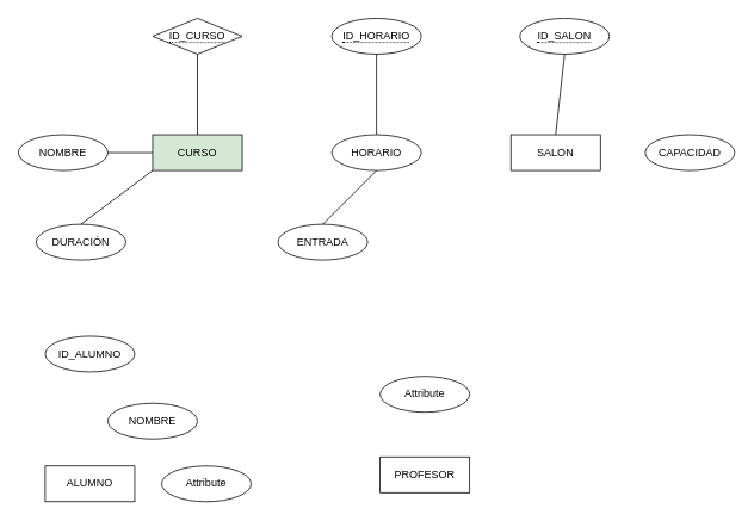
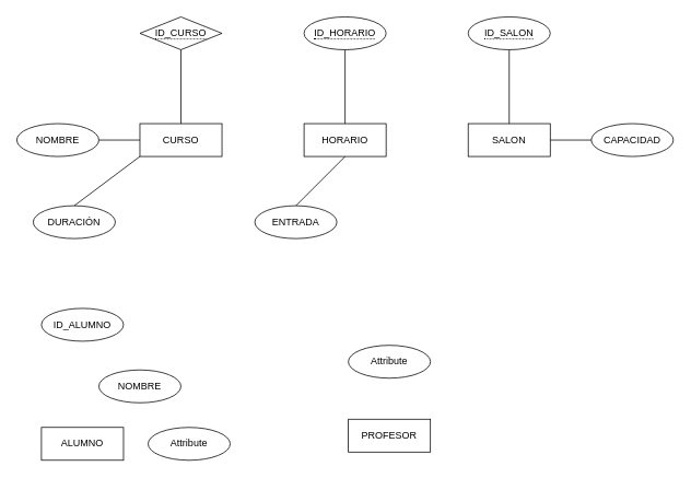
  <mxCell id="0" />
  <mxCell id="1" parent="0" />
- <mxCell id="2" value="HORARIO" style="ellipse;whiteSpace=wrap;html=1;align=center;" vertex="1" parent="1"><mxGeometry x="370" y="150" width="100" height="40" as="geometry" /></mxCell>
- <mxCell id="3" value="CURSO" style="whiteSpace=wrap;html=1;align=center;fillColor=#d5e8d4;" vertex="1" parent="1"><mxGeometry x="170" y="150" width="100" height="40" as="geometry" /></mxCell>
+ <mxCell id="2" value="HORARIO" style="whiteSpace=wrap;html=1;align=center;" vertex="1" parent="1"><mxGeometry x="370" y="150" width="100" height="40" as="geometry" /></mxCell>
+ <mxCell id="3" value="CURSO" style="whiteSpace=wrap;html=1;align=center;" vertex="1" parent="1"><mxGeometry x="170" y="150" width="100" height="40" as="geometry" /></mxCell>
  <mxCell id="4" value="SALON" style="whiteSpace=wrap;html=1;align=center;" vertex="1" parent="1"><mxGeometry x="570" y="150" width="100" height="40" as="geometry" /></mxCell>
  <mxCell id="5" value="&lt;span style=&quot;border-bottom: 1px dotted&quot;&gt;ID_CURSO&lt;/span&gt;" style="rhombus;whiteSpace=wrap;html=1;align=center;" vertex="1" parent="1"><mxGeometry x="170" y="20" width="100" height="40" as="geometry" /></mxCell>
- <mxCell id="6" value="&lt;span style=&quot;border-bottom: 1px dotted&quot;&gt;ID_SALON&lt;/span&gt;" style="ellipse;whiteSpace=wrap;html=1;align=center;" vertex="1" parent="1"><mxGeometry x="580" y="20" width="100" height="40" as="geometry" /></mxCell>
+ <mxCell id="6" value="&lt;span style=&quot;border-bottom: 1px dotted&quot;&gt;ID_SALON&lt;/span&gt;" style="ellipse;whiteSpace=wrap;html=1;align=center;" vertex="1" parent="1"><mxGeometry x="570" y="20" width="100" height="40" as="geometry" /></mxCell>
  <mxCell id="7" value="&lt;span style=&quot;border-bottom: 1px dotted&quot;&gt;ID_HORARIO&lt;/span&gt;" style="ellipse;whiteSpace=wrap;html=1;align=center;" vertex="1" parent="1"><mxGeometry x="370" y="20" width="100" height="40" as="geometry" /></mxCell>
  <mxCell id="8" value="" style="endArrow=none;html=1;rounded=0;exitX=0.5;exitY=1;exitDx=0;exitDy=0;entryX=0.5;entryY=0;entryDx=0;entryDy=0;" edge="1" parent="1" source="5" target="3"><mxGeometry relative="1" as="geometry"><mxPoint x="340" y="170" as="sourcePoint" /><mxPoint x="500" y="170" as="targetPoint" /></mxGeometry></mxCell>
  <mxCell id="9" value="" style="endArrow=none;html=1;rounded=0;exitX=0.5;exitY=1;exitDx=0;exitDy=0;" edge="1" parent="1" source="7" target="2"><mxGeometry relative="1" as="geometry"><mxPoint x="340" y="170" as="sourcePoint" /><mxPoint x="500" y="170" as="targetPoint" /></mxGeometry></mxCell>
  <mxCell id="10" value="" style="endArrow=none;html=1;rounded=0;exitX=0.5;exitY=1;exitDx=0;exitDy=0;entryX=0.5;entryY=0;entryDx=0;entryDy=0;" edge="1" parent="1" source="6" target="4"><mxGeometry relative="1" as="geometry"><mxPoint x="340" y="170" as="sourcePoint" /><mxPoint x="500" y="170" as="targetPoint" /></mxGeometry></mxCell>
  <mxCell id="11" value="DURACIÓN" style="ellipse;whiteSpace=wrap;html=1;align=center;" vertex="1" parent="1"><mxGeometry x="40" y="250" width="100" height="40" as="geometry" /></mxCell>
  <mxCell id="12" value="NOMBRE" style="ellipse;whiteSpace=wrap;html=1;align=center;" vertex="1" parent="1"><mxGeometry x="20" y="150" width="100" height="40" as="geometry" /></mxCell>
  <mxCell id="13" value="" style="endArrow=none;html=1;rounded=0;exitX=1;exitY=0.5;exitDx=0;exitDy=0;entryX=0;entryY=0.5;entryDx=0;entryDy=0;" edge="1" parent="1" source="12" target="3"><mxGeometry relative="1" as="geometry"><mxPoint x="340" y="170" as="sourcePoint" /><mxPoint x="500" y="170" as="targetPoint" /></mxGeometry></mxCell>
  <mxCell id="14" value="" style="endArrow=none;html=1;rounded=0;exitX=0.5;exitY=0;exitDx=0;exitDy=0;entryX=0;entryY=1;entryDx=0;entryDy=0;" edge="1" parent="1" source="11" target="3"><mxGeometry relative="1" as="geometry"><mxPoint x="340" y="170" as="sourcePoint" /><mxPoint x="500" y="170" as="targetPoint" /></mxGeometry></mxCell>
  <mxCell id="15" value="ENTRADA" style="ellipse;whiteSpace=wrap;html=1;align=center;" vertex="1" parent="1"><mxGeometry x="310" y="250" width="100" height="40" as="geometry" /></mxCell>
  <mxCell id="16" value="" style="endArrow=none;html=1;rounded=0;exitX=0.5;exitY=0;exitDx=0;exitDy=0;entryX=0.5;entryY=1;entryDx=0;entryDy=0;" edge="1" parent="1" source="15" target="2"><mxGeometry relative="1" as="geometry"><mxPoint x="340" y="170" as="sourcePoint" /><mxPoint x="500" y="170" as="targetPoint" /></mxGeometry></mxCell>
  <mxCell id="17" value="CAPACIDAD" style="ellipse;whiteSpace=wrap;html=1;align=center;" vertex="1" parent="1"><mxGeometry x="720" y="150" width="100" height="40" as="geometry" /></mxCell>
+ <mxCell id="18" value="" style="endArrow=none;html=1;rounded=0;entryX=0;entryY=0.5;entryDx=0;entryDy=0;exitX=1;exitY=0.5;exitDx=0;exitDy=0;" edge="1" parent="1" source="4" target="17"><mxGeometry relative="1" as="geometry"><mxPoint x="340" y="170" as="sourcePoint" /><mxPoint x="500" y="170" as="targetPoint" /></mxGeometry></mxCell>
  <mxCell id="19" value="PROFESOR" style="whiteSpace=wrap;html=1;align=center;" vertex="1" parent="1"><mxGeometry x="424" y="510" width="100" height="40" as="geometry" /></mxCell>
  <mxCell id="20" value="ALUMNO" style="whiteSpace=wrap;html=1;align=center;" vertex="1" parent="1"><mxGeometry x="50" y="520" width="100" height="40" as="geometry" /></mxCell>
  <mxCell id="21" value="ID_ALUMNO" style="ellipse;whiteSpace=wrap;html=1;align=center;" vertex="1" parent="1"><mxGeometry x="50" y="375" width="100" height="40" as="geometry" /></mxCell>
  <mxCell id="22" value="NOMBRE" style="ellipse;whiteSpace=wrap;html=1;align=center;" vertex="1" parent="1"><mxGeometry x="120" y="450" width="100" height="40" as="geometry" /></mxCell>
  <mxCell id="23" value="Attribute" style="ellipse;whiteSpace=wrap;html=1;align=center;" vertex="1" parent="1"><mxGeometry x="424" y="420" width="100" height="40" as="geometry" /></mxCell>
  <mxCell id="24" value="Attribute" style="ellipse;whiteSpace=wrap;html=1;align=center;" vertex="1" parent="1"><mxGeometry x="180" y="520" width="100" height="40" as="geometry" /></mxCell>
